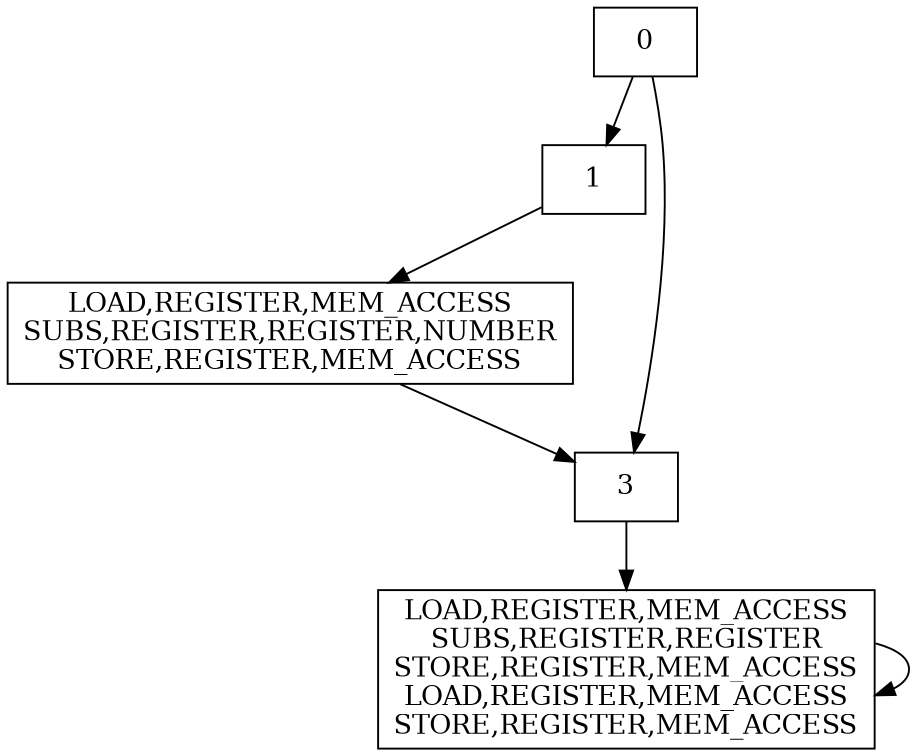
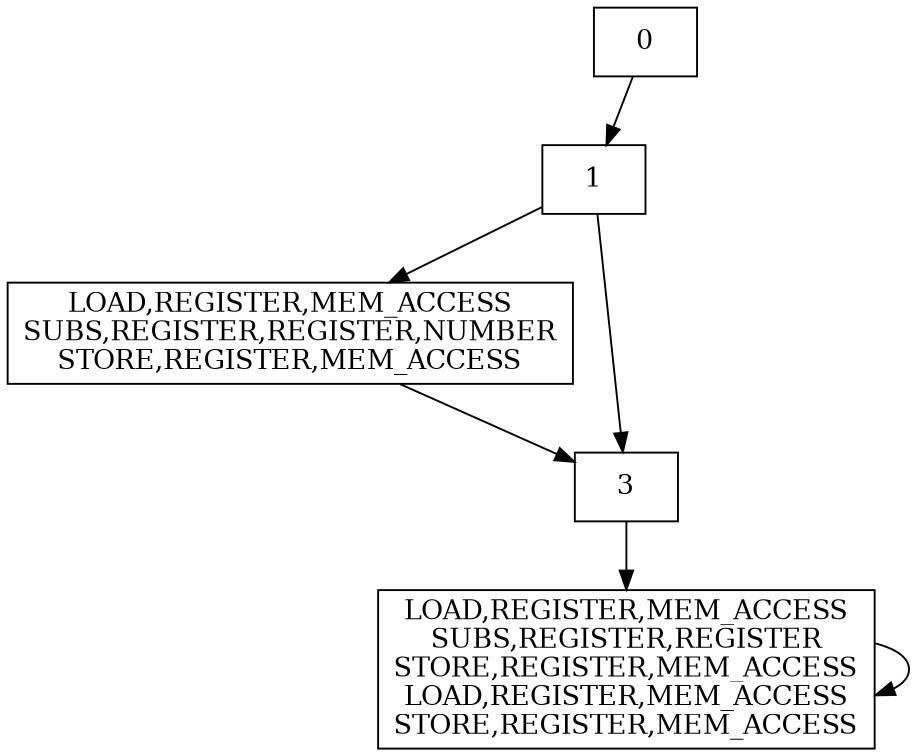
  digraph {
    node [shape=box]
    0
    1
    n3 [label="LOAD,REGISTER,MEM_ACCESS\nSUBS,REGISTER,REGISTER,NUMBER\nSTORE,REGISTER,MEM_ACCESS"]
    3
    n5 [label="LOAD,REGISTER,MEM_ACCESS\nSUBS,REGISTER,REGISTER\nSTORE,REGISTER,MEM_ACCESS\nLOAD,REGISTER,MEM_ACCESS\nSTORE,REGISTER,MEM_ACCESS"]
    0 -> 1
    1 -> n3
-   0 -> 3
+   1 -> 3
    n3 -> 3
    3 -> n5
    n5 -> n5
  }
